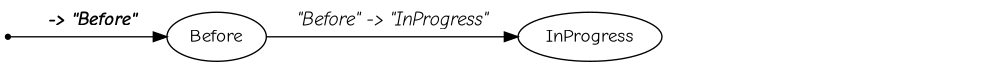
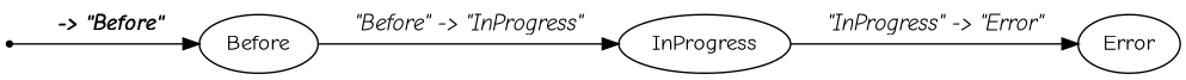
  digraph {
    fontname="Comic Neue"
    rankdir=LR
    node [fontname="Comic Neue" shape=ellipse]
    edge [fontname="Comic Neue"]
+   n1 [label=Error]
    n2 [label=Before]
    n3 [label=InProgress]
    n4 [label=_start shape=point]
    n2 -> n3 [label=<<TABLE BORDER="0"><TR><TD><I>"Before" -&gt; "InProgress"</I></TD></TR></TABLE>>]
+   n3 -> n1 [label=<<TABLE BORDER="0"><TR><TD><I>"InProgress" -&gt; "Error"</I></TD></TR></TABLE>>]
    n4 -> n2 [label=<<TABLE BORDER="0"><TR><TD><B><I> -&gt; "Before"</I></B></TD></TR></TABLE>>]
  }
